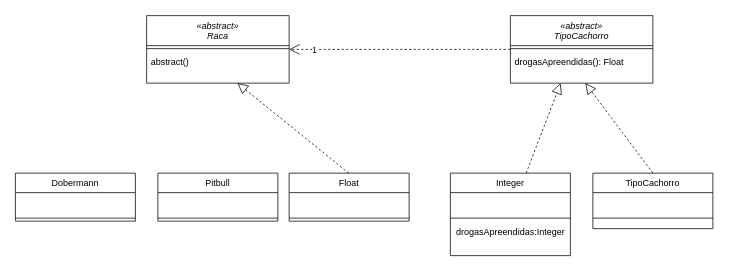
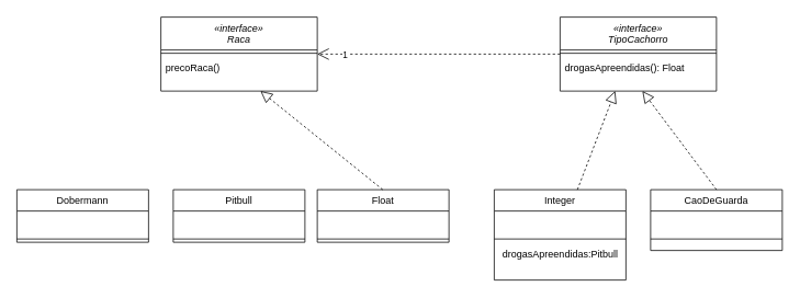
  <mxCell id="0" />
  <mxCell id="1" parent="0" />
- <mxCell id="2" value="«abstract»&#10;Raca" style="swimlane;fontStyle=2;align=center;verticalAlign=top;childLayout=stackLayout;horizontal=1;startSize=40;horizontalStack=0;resizeParent=1;resizeLast=0;collapsible=1;marginBottom=0;rounded=0;shadow=0;strokeWidth=1;" parent="1" vertex="1"><mxGeometry x="195" y="20" width="190" height="90" as="geometry"><mxRectangle x="220" y="120" width="160" height="26" as="alternateBounds" /></mxGeometry></mxCell>
+ <mxCell id="2" value="«interface»&#10;Raca" style="swimlane;fontStyle=2;align=center;verticalAlign=top;childLayout=stackLayout;horizontal=1;startSize=40;horizontalStack=0;resizeParent=1;resizeLast=0;collapsible=1;marginBottom=0;rounded=0;shadow=0;strokeWidth=1;" parent="1" vertex="1"><mxGeometry x="195" y="20" width="190" height="90" as="geometry"><mxRectangle x="220" y="120" width="160" height="26" as="alternateBounds" /></mxGeometry></mxCell>
  <mxCell id="3" value="" style="line;html=1;strokeWidth=1;align=left;verticalAlign=middle;spacingTop=-1;spacingLeft=3;spacingRight=3;rotatable=0;labelPosition=right;points=[];portConstraint=eastwest;" parent="2" vertex="1"><mxGeometry y="40" width="190" height="8" as="geometry" /></mxCell>
- <mxCell id="4" value="abstract()" style="text;align=left;verticalAlign=top;spacingLeft=4;spacingRight=4;overflow=hidden;rotatable=0;points=[[0,0.5],[1,0.5]];portConstraint=eastwest;" parent="2" vertex="1"><mxGeometry y="48" width="190" height="42" as="geometry" /></mxCell>
- <mxCell id="5" value="TipoCachorro" style="swimlane;fontStyle=0;align=center;verticalAlign=top;childLayout=stackLayout;horizontal=1;startSize=26;horizontalStack=0;resizeParent=1;resizeLast=0;collapsible=1;marginBottom=0;rounded=0;shadow=0;strokeWidth=1;" parent="1" vertex="1"><mxGeometry x="790" y="230" width="160" height="74" as="geometry"><mxRectangle x="340" y="380" width="170" height="26" as="alternateBounds" /></mxGeometry></mxCell>
+ <mxCell id="4" value="precoRaca()" style="text;align=left;verticalAlign=top;spacingLeft=4;spacingRight=4;overflow=hidden;rotatable=0;points=[[0,0.5],[1,0.5]];portConstraint=eastwest;" parent="2" vertex="1"><mxGeometry y="48" width="190" height="42" as="geometry" /></mxCell>
+ <mxCell id="5" value="CaoDeGuarda" style="swimlane;fontStyle=0;align=center;verticalAlign=top;childLayout=stackLayout;horizontal=1;startSize=26;horizontalStack=0;resizeParent=1;resizeLast=0;collapsible=1;marginBottom=0;rounded=0;shadow=0;strokeWidth=1;" parent="1" vertex="1"><mxGeometry x="790" y="230" width="160" height="74" as="geometry"><mxRectangle x="340" y="380" width="170" height="26" as="alternateBounds" /></mxGeometry></mxCell>
  <mxCell id="6" value="&lt;div style=&quot;&quot;&gt;&lt;br&gt;&lt;/div&gt;" style="text;html=1;align=left;verticalAlign=middle;resizable=0;points=[];autosize=1;strokeColor=none;fillColor=none;" parent="5" vertex="1"><mxGeometry y="26" width="160" height="30" as="geometry" /></mxCell>
  <mxCell id="7" value="" style="line;html=1;strokeWidth=1;align=left;verticalAlign=middle;spacingTop=-1;spacingLeft=3;spacingRight=3;rotatable=0;labelPosition=right;points=[];portConstraint=eastwest;" parent="5" vertex="1"><mxGeometry y="56" width="160" height="8" as="geometry" /></mxCell>
  <mxCell id="8" value="Pitbull" style="swimlane;fontStyle=0;align=center;verticalAlign=top;childLayout=stackLayout;horizontal=1;startSize=26;horizontalStack=0;resizeParent=1;resizeLast=0;collapsible=1;marginBottom=0;rounded=0;shadow=0;strokeWidth=1;" parent="1" vertex="1"><mxGeometry x="210" y="230" width="160" height="64" as="geometry"><mxRectangle x="340" y="380" width="170" height="26" as="alternateBounds" /></mxGeometry></mxCell>
  <mxCell id="9" value="&lt;div style=&quot;&quot;&gt;&lt;br&gt;&lt;/div&gt;" style="text;html=1;align=left;verticalAlign=middle;resizable=0;points=[];autosize=1;strokeColor=none;fillColor=none;" parent="8" vertex="1"><mxGeometry y="26" width="160" height="30" as="geometry" /></mxCell>
  <mxCell id="10" value="" style="line;html=1;strokeWidth=1;align=left;verticalAlign=middle;spacingTop=-1;spacingLeft=3;spacingRight=3;rotatable=0;labelPosition=right;points=[];portConstraint=eastwest;" parent="8" vertex="1"><mxGeometry y="56" width="160" height="8" as="geometry" /></mxCell>
  <mxCell id="11" value="Float" style="swimlane;fontStyle=0;align=center;verticalAlign=top;childLayout=stackLayout;horizontal=1;startSize=26;horizontalStack=0;resizeParent=1;resizeLast=0;collapsible=1;marginBottom=0;rounded=0;shadow=0;strokeWidth=1;" parent="1" vertex="1"><mxGeometry x="385" y="230" width="160" height="64" as="geometry"><mxRectangle x="340" y="380" width="170" height="26" as="alternateBounds" /></mxGeometry></mxCell>
  <mxCell id="12" value="&lt;div style=&quot;&quot;&gt;&lt;br&gt;&lt;/div&gt;" style="text;html=1;align=left;verticalAlign=middle;resizable=0;points=[];autosize=1;strokeColor=none;fillColor=none;" parent="11" vertex="1"><mxGeometry y="26" width="160" height="30" as="geometry" /></mxCell>
  <mxCell id="13" value="" style="line;html=1;strokeWidth=1;align=left;verticalAlign=middle;spacingTop=-1;spacingLeft=3;spacingRight=3;rotatable=0;labelPosition=right;points=[];portConstraint=eastwest;" parent="11" vertex="1"><mxGeometry y="56" width="160" height="8" as="geometry" /></mxCell>
  <mxCell id="14" value="" style="endArrow=block;dashed=1;endFill=0;endSize=12;html=1;rounded=0;" parent="1" target="4" edge="1"><mxGeometry width="160" relative="1" as="geometry"><mxPoint x="464.5" y="230" as="sourcePoint" /><mxPoint x="464.5" y="110" as="targetPoint" /></mxGeometry></mxCell>
  <mxCell id="15" value="Dobermann&#10;" style="swimlane;fontStyle=0;align=center;verticalAlign=top;childLayout=stackLayout;horizontal=1;startSize=26;horizontalStack=0;resizeParent=1;resizeLast=0;collapsible=1;marginBottom=0;rounded=0;shadow=0;strokeWidth=1;" parent="1" vertex="1"><mxGeometry x="20" y="230" width="160" height="64" as="geometry"><mxRectangle x="340" y="380" width="170" height="26" as="alternateBounds" /></mxGeometry></mxCell>
  <mxCell id="16" value="&lt;div style=&quot;&quot;&gt;&lt;br&gt;&lt;/div&gt;" style="text;html=1;align=left;verticalAlign=middle;resizable=0;points=[];autosize=1;strokeColor=none;fillColor=none;" parent="15" vertex="1"><mxGeometry y="26" width="160" height="30" as="geometry" /></mxCell>
  <mxCell id="17" value="" style="line;html=1;strokeWidth=1;align=left;verticalAlign=middle;spacingTop=-1;spacingLeft=3;spacingRight=3;rotatable=0;labelPosition=right;points=[];portConstraint=eastwest;" parent="15" vertex="1"><mxGeometry y="56" width="160" height="8" as="geometry" /></mxCell>
  <mxCell id="18" value="Integer" style="swimlane;fontStyle=0;align=center;verticalAlign=top;childLayout=stackLayout;horizontal=1;startSize=26;horizontalStack=0;resizeParent=1;resizeLast=0;collapsible=1;marginBottom=0;rounded=0;shadow=0;strokeWidth=1;" parent="1" vertex="1"><mxGeometry x="600" y="230" width="160" height="110" as="geometry"><mxRectangle x="340" y="380" width="170" height="26" as="alternateBounds" /></mxGeometry></mxCell>
  <mxCell id="19" value="&lt;div style=&quot;&quot;&gt;&lt;br&gt;&lt;/div&gt;" style="text;html=1;align=left;verticalAlign=middle;resizable=0;points=[];autosize=1;strokeColor=none;fillColor=none;" parent="18" vertex="1"><mxGeometry y="26" width="160" height="30" as="geometry" /></mxCell>
  <mxCell id="20" value="" style="line;html=1;strokeWidth=1;align=left;verticalAlign=middle;spacingTop=-1;spacingLeft=3;spacingRight=3;rotatable=0;labelPosition=right;points=[];portConstraint=eastwest;" parent="18" vertex="1"><mxGeometry y="56" width="160" height="8" as="geometry" /></mxCell>
- <mxCell id="21" value="&lt;span style=&quot;text-align: left; background-color: rgb(255, 255, 255);&quot;&gt;drogasApreendidas:Integer&lt;/span&gt;" style="text;html=1;align=center;verticalAlign=middle;resizable=0;points=[];autosize=1;strokeColor=none;fillColor=none;" parent="18" vertex="1"><mxGeometry y="64" width="160" height="30" as="geometry" /></mxCell>
- <mxCell id="22" value="«abstract»&#10;TipoCachorro" style="swimlane;fontStyle=2;align=center;verticalAlign=top;childLayout=stackLayout;horizontal=1;startSize=40;horizontalStack=0;resizeParent=1;resizeLast=0;collapsible=1;marginBottom=0;rounded=0;shadow=0;strokeWidth=1;" parent="1" vertex="1"><mxGeometry x="680" y="20" width="190" height="90" as="geometry"><mxRectangle x="220" y="120" width="160" height="26" as="alternateBounds" /></mxGeometry></mxCell>
+ <mxCell id="21" value="&lt;span style=&quot;text-align: left; background-color: rgb(255, 255, 255);&quot;&gt;drogasApreendidas:Pitbull&lt;/span&gt;" style="text;html=1;align=center;verticalAlign=middle;resizable=0;points=[];autosize=1;strokeColor=none;fillColor=none;" parent="18" vertex="1"><mxGeometry y="64" width="160" height="30" as="geometry" /></mxCell>
+ <mxCell id="22" value="«interface»&#10;TipoCachorro" style="swimlane;fontStyle=2;align=center;verticalAlign=top;childLayout=stackLayout;horizontal=1;startSize=40;horizontalStack=0;resizeParent=1;resizeLast=0;collapsible=1;marginBottom=0;rounded=0;shadow=0;strokeWidth=1;" parent="1" vertex="1"><mxGeometry x="680" y="20" width="190" height="90" as="geometry"><mxRectangle x="220" y="120" width="160" height="26" as="alternateBounds" /></mxGeometry></mxCell>
  <mxCell id="23" value="" style="line;html=1;strokeWidth=1;align=left;verticalAlign=middle;spacingTop=-1;spacingLeft=3;spacingRight=3;rotatable=0;labelPosition=right;points=[];portConstraint=eastwest;" parent="22" vertex="1"><mxGeometry y="40" width="190" height="8" as="geometry" /></mxCell>
  <mxCell id="24" value="drogasApreendidas(): Float" style="text;align=left;verticalAlign=top;spacingLeft=4;spacingRight=4;overflow=hidden;rotatable=0;points=[[0,0.5],[1,0.5]];portConstraint=eastwest;" parent="22" vertex="1"><mxGeometry y="48" width="190" height="42" as="geometry" /></mxCell>
  <mxCell id="25" value="" style="endArrow=open;endFill=1;endSize=12;html=1;rounded=0;entryX=1;entryY=0.5;entryDx=0;entryDy=0;dashed=1;" parent="1" source="22" target="2" edge="1"><mxGeometry width="160" relative="1" as="geometry"><mxPoint x="360" y="90" as="sourcePoint" /><mxPoint x="430" y="60" as="targetPoint" /></mxGeometry></mxCell>
  <mxCell id="26" value="1" style="edgeLabel;html=1;align=center;verticalAlign=middle;resizable=0;points=[];" parent="25" vertex="1" connectable="0"><mxGeometry x="0.776" relative="1" as="geometry"><mxPoint as="offset" /></mxGeometry></mxCell>
  <mxCell id="27" value="" style="endArrow=block;dashed=1;endFill=0;endSize=12;html=1;rounded=0;exitX=0.5;exitY=0;exitDx=0;exitDy=0;" parent="1" source="5" edge="1"><mxGeometry width="160" relative="1" as="geometry"><mxPoint x="870" y="220" as="sourcePoint" /><mxPoint x="779.999" y="110" as="targetPoint" /></mxGeometry></mxCell>
  <mxCell id="28" value="" style="endArrow=block;dashed=1;endFill=0;endSize=12;html=1;rounded=0;" parent="1" source="18" edge="1"><mxGeometry width="160" relative="1" as="geometry"><mxPoint x="837" y="230" as="sourcePoint" /><mxPoint x="746.999" y="110" as="targetPoint" /></mxGeometry></mxCell>
